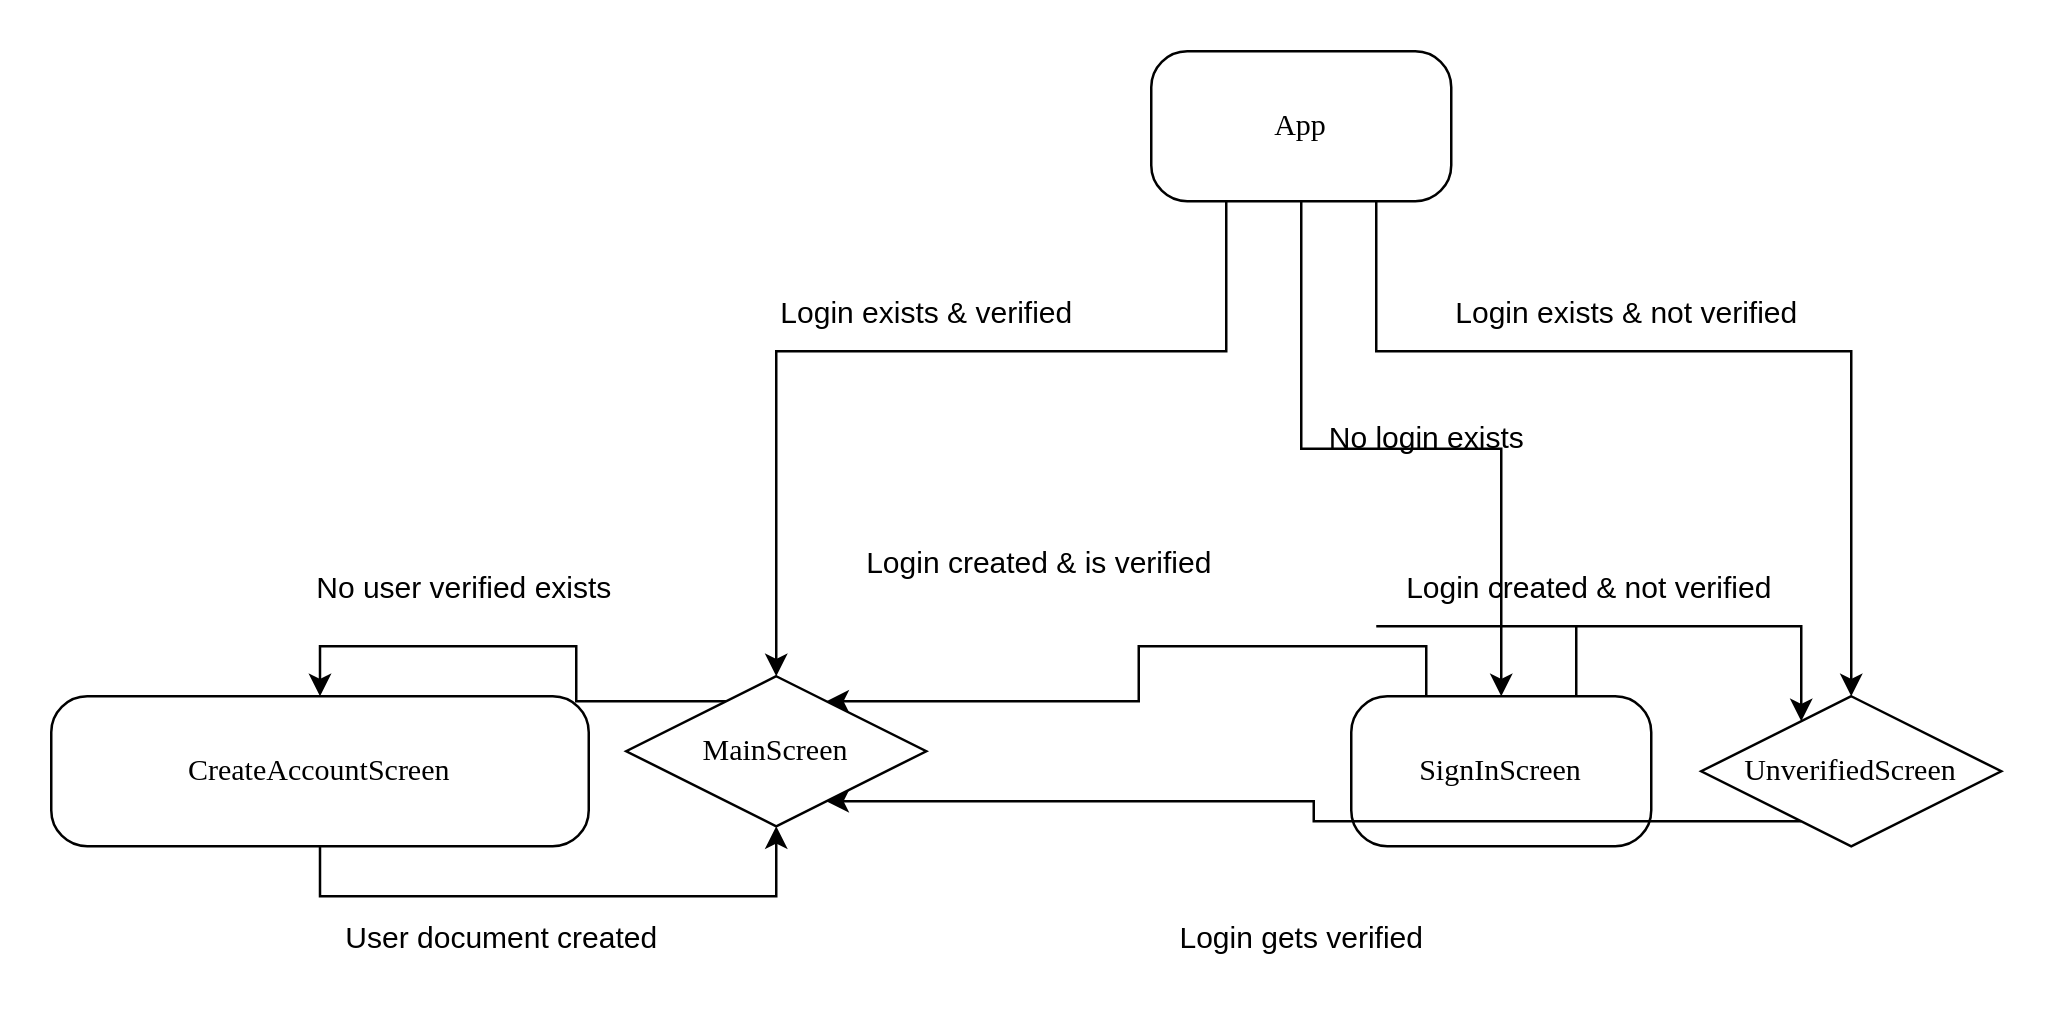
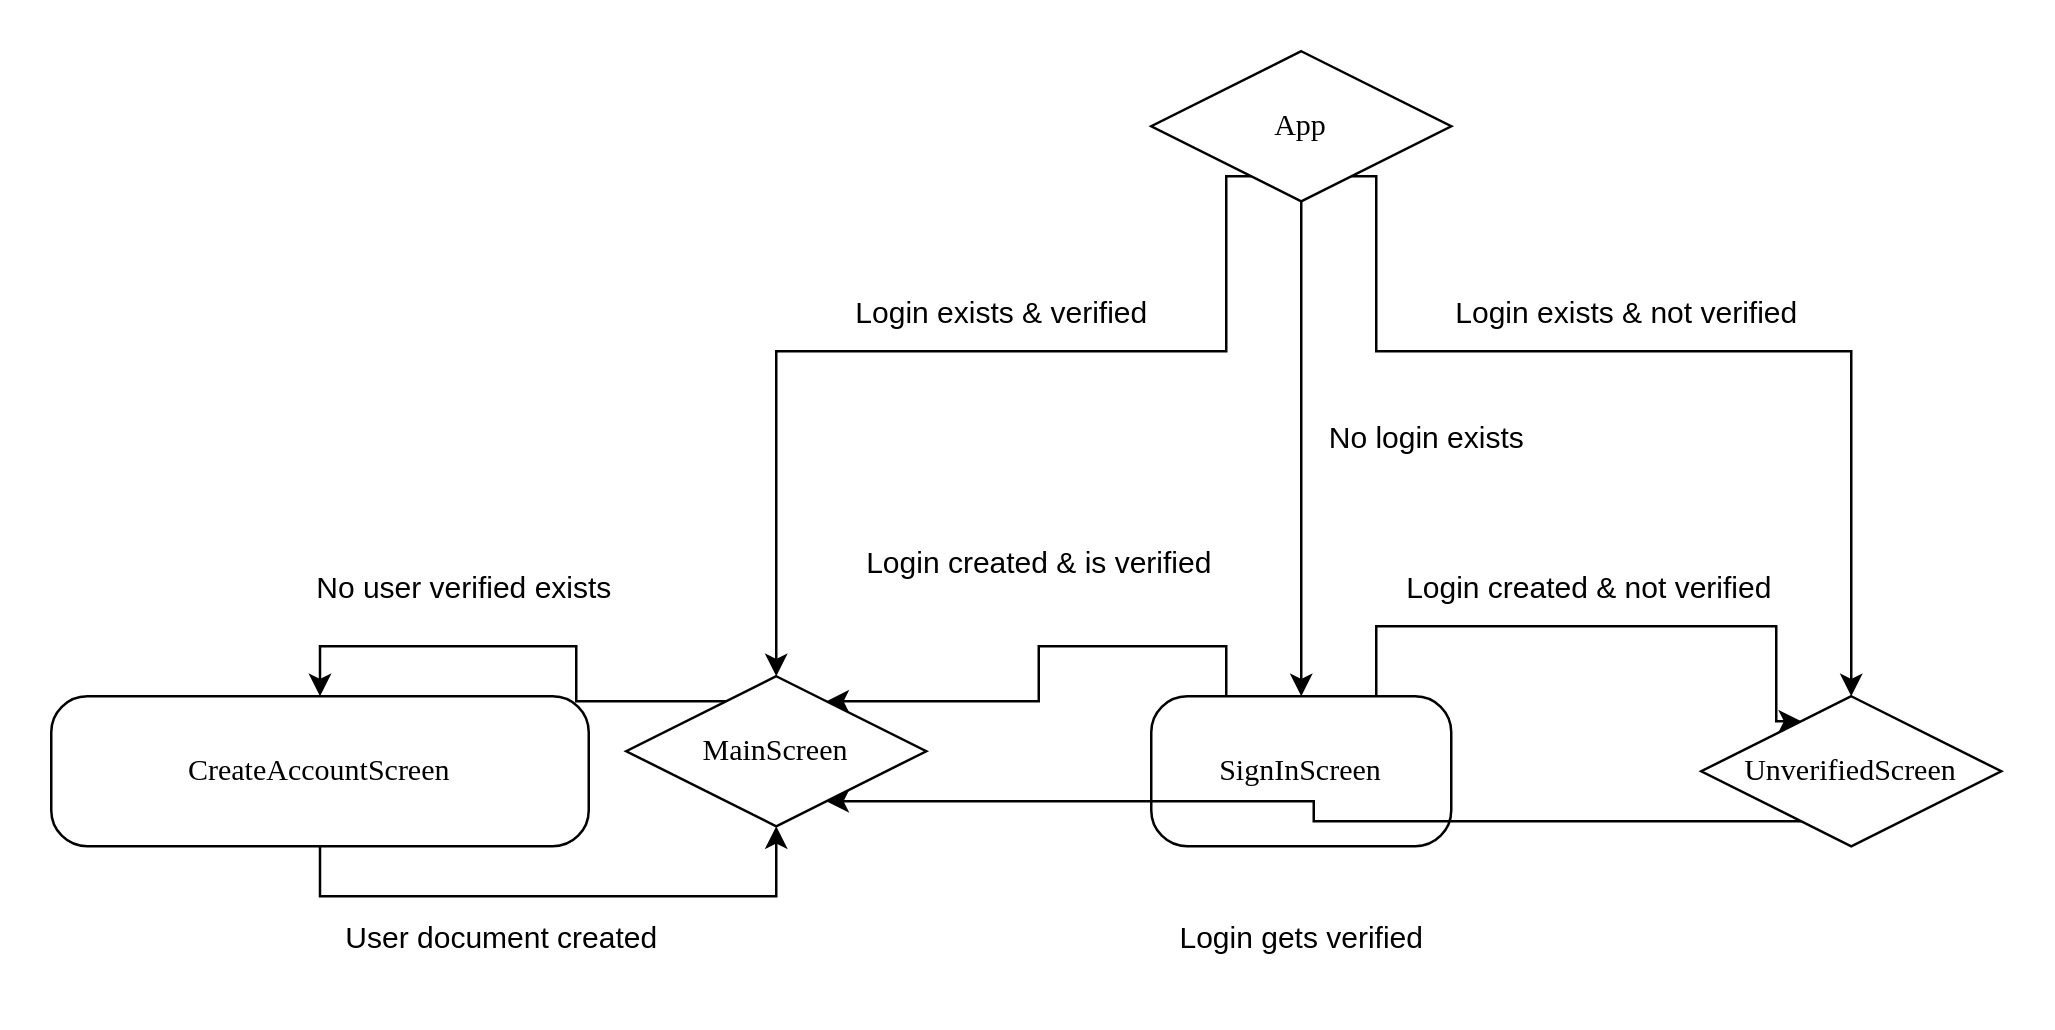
  <mxCell id="0" />
  <mxCell id="1" parent="0" />
  <mxCell id="2" style="edgeStyle=orthogonalEdgeStyle;rounded=0;orthogonalLoop=1;jettySize=auto;html=1;exitX=0.75;exitY=0;exitDx=0;exitDy=0;entryX=0.25;entryY=0;entryDx=0;entryDy=0;" parent="1" source="4" target="12" edge="1"><mxGeometry relative="1" as="geometry"><Array as="points"><mxPoint x="550" y="250" /><mxPoint x="710" y="250" /></Array></mxGeometry></mxCell>
  <mxCell id="3" style="edgeStyle=orthogonalEdgeStyle;rounded=0;orthogonalLoop=1;jettySize=auto;html=1;exitX=0.25;exitY=0;exitDx=0;exitDy=0;entryX=0.75;entryY=0;entryDx=0;entryDy=0;" parent="1" source="4" target="10" edge="1"><mxGeometry relative="1" as="geometry" /></mxCell>
- <mxCell id="4" value="SignInScreen" style="rounded=1;whiteSpace=wrap;html=1;arcSize=24;fillColor=#FFFFFF;strokeColor=default;shadow=0;comic=0;labelBackgroundColor=none;fontFamily=Verdana;fontSize=12;fontColor=#000000;align=center;" parent="1" vertex="1"><mxGeometry x="540" y="278" width="120" height="60" as="geometry" /></mxCell>
+ <mxCell id="4" value="SignInScreen" style="rounded=1;whiteSpace=wrap;html=1;arcSize=24;fillColor=#FFFFFF;strokeColor=default;shadow=0;comic=0;labelBackgroundColor=none;fontFamily=Verdana;fontSize=12;fontColor=#000000;align=center;" parent="1" vertex="1"><mxGeometry x="460" y="278" width="120" height="60" as="geometry" /></mxCell>
  <mxCell id="5" style="edgeStyle=orthogonalEdgeStyle;rounded=0;orthogonalLoop=1;jettySize=auto;html=1;exitX=0.25;exitY=1;exitDx=0;exitDy=0;entryX=0.5;entryY=0;entryDx=0;entryDy=0;" parent="1" source="8" target="10" edge="1"><mxGeometry relative="1" as="geometry"><Array as="points"><mxPoint x="490" y="140" /><mxPoint x="310" y="140" /></Array></mxGeometry></mxCell>
  <mxCell id="6" style="edgeStyle=orthogonalEdgeStyle;rounded=0;orthogonalLoop=1;jettySize=auto;html=1;exitX=0.5;exitY=1;exitDx=0;exitDy=0;entryX=0.5;entryY=0;entryDx=0;entryDy=0;" parent="1" source="8" target="4" edge="1"><mxGeometry relative="1" as="geometry" /></mxCell>
  <mxCell id="7" style="edgeStyle=orthogonalEdgeStyle;rounded=0;orthogonalLoop=1;jettySize=auto;html=1;exitX=0.75;exitY=1;exitDx=0;exitDy=0;entryX=0.5;entryY=0;entryDx=0;entryDy=0;" parent="1" source="8" target="12" edge="1"><mxGeometry relative="1" as="geometry"><Array as="points"><mxPoint x="550" y="140" /><mxPoint x="740" y="140" /></Array></mxGeometry></mxCell>
- <mxCell id="8" value="App" style="rounded=1;whiteSpace=wrap;html=1;arcSize=24;fillColor=#FFFFFF;strokeColor=default;shadow=0;comic=0;labelBackgroundColor=none;fontFamily=Verdana;fontSize=12;fontColor=#000000;align=center;" parent="1" vertex="1"><mxGeometry x="460" y="20" width="120" height="60" as="geometry" /></mxCell>
+ <mxCell id="8" value="App" style="rhombus;whiteSpace=wrap;html=1;arcSize=24;fillColor=#FFFFFF;strokeColor=default;shadow=0;comic=0;labelBackgroundColor=none;fontFamily=Verdana;fontSize=12;fontColor=#000000;align=center;" parent="1" vertex="1"><mxGeometry x="460" y="20" width="120" height="60" as="geometry" /></mxCell>
  <mxCell id="9" style="edgeStyle=orthogonalEdgeStyle;rounded=0;orthogonalLoop=1;jettySize=auto;html=1;exitX=0.25;exitY=0;exitDx=0;exitDy=0;entryX=0.5;entryY=0;entryDx=0;entryDy=0;" parent="1" source="10" target="14" edge="1"><mxGeometry relative="1" as="geometry" /></mxCell>
  <mxCell id="10" value="MainScreen" style="rhombus;whiteSpace=wrap;html=1;arcSize=24;fillColor=#FFFFFF;strokeColor=default;shadow=0;comic=0;labelBackgroundColor=none;fontFamily=Verdana;fontSize=12;fontColor=#000000;align=center;" parent="1" vertex="1"><mxGeometry x="250" y="270" width="120" height="60" as="geometry" /></mxCell>
  <mxCell id="11" style="edgeStyle=orthogonalEdgeStyle;rounded=0;orthogonalLoop=1;jettySize=auto;html=1;exitX=0.25;exitY=1;exitDx=0;exitDy=0;entryX=0.75;entryY=1;entryDx=0;entryDy=0;" parent="1" source="12" target="10" edge="1"><mxGeometry relative="1" as="geometry" /></mxCell>
  <mxCell id="12" value="UnverifiedScreen" style="rhombus;whiteSpace=wrap;html=1;arcSize=24;fillColor=#FFFFFF;strokeColor=default;shadow=0;comic=0;labelBackgroundColor=none;fontFamily=Verdana;fontSize=12;fontColor=#000000;align=center;" parent="1" vertex="1"><mxGeometry x="680" y="278" width="120" height="60" as="geometry" /></mxCell>
  <mxCell id="13" style="edgeStyle=orthogonalEdgeStyle;rounded=0;orthogonalLoop=1;jettySize=auto;html=1;exitX=0.5;exitY=1;exitDx=0;exitDy=0;entryX=0.5;entryY=1;entryDx=0;entryDy=0;" parent="1" source="14" target="10" edge="1"><mxGeometry relative="1" as="geometry" /></mxCell>
  <mxCell id="14" value="CreateAccountScreen" style="rounded=1;whiteSpace=wrap;html=1;arcSize=24;fillColor=#FFFFFF;strokeColor=default;shadow=0;comic=0;labelBackgroundColor=none;fontFamily=Verdana;fontSize=12;fontColor=#000000;align=center;" parent="1" vertex="1"><mxGeometry x="20" y="278" width="215" height="60" as="geometry" /></mxCell>
  <mxCell id="15" value="Login exists &amp;amp; not verified" style="text;html=1;align=center;verticalAlign=middle;resizable=0;points=[];autosize=1;strokeColor=none;fillColor=none;" parent="1" vertex="1"><mxGeometry x="570" y="110" width="160" height="30" as="geometry" /></mxCell>
  <mxCell id="16" value="&lt;div&gt;Login gets verified&lt;/div&gt;" style="text;html=1;align=center;verticalAlign=middle;resizable=0;points=[];autosize=1;strokeColor=none;fillColor=none;" parent="1" vertex="1"><mxGeometry x="460" y="360" width="120" height="30" as="geometry" /></mxCell>
  <mxCell id="17" value="No user verified exists" style="text;html=1;align=center;verticalAlign=middle;resizable=0;points=[];autosize=1;strokeColor=none;fillColor=none;" parent="1" vertex="1"><mxGeometry x="105" y="220" width="160" height="30" as="geometry" /></mxCell>
  <mxCell id="18" value="User document created" style="text;html=1;align=center;verticalAlign=middle;resizable=0;points=[];autosize=1;strokeColor=none;fillColor=none;" parent="1" vertex="1"><mxGeometry x="125" y="360" width="150" height="30" as="geometry" /></mxCell>
- <mxCell id="19" value="Login exists &amp;amp; verified" style="text;html=1;align=center;verticalAlign=middle;resizable=0;points=[];autosize=1;strokeColor=none;fillColor=none;" parent="1" vertex="1"><mxGeometry x="300" y="110" width="140" height="30" as="geometry" /></mxCell>
+ <mxCell id="19" value="Login exists &amp;amp; verified" style="text;html=1;align=center;verticalAlign=middle;resizable=0;points=[];autosize=1;strokeColor=none;fillColor=none;" parent="1" vertex="1"><mxGeometry x="330" y="110" width="140" height="30" as="geometry" /></mxCell>
  <mxCell id="20" value="Login created &amp;amp; not verified" style="text;html=1;align=center;verticalAlign=middle;resizable=0;points=[];autosize=1;strokeColor=none;fillColor=none;" parent="1" vertex="1"><mxGeometry x="550" y="220" width="170" height="30" as="geometry" /></mxCell>
  <mxCell id="21" value="Login created &amp;amp; is verified" style="text;html=1;align=center;verticalAlign=middle;resizable=0;points=[];autosize=1;strokeColor=none;fillColor=none;" parent="1" vertex="1"><mxGeometry x="335" y="210" width="160" height="30" as="geometry" /></mxCell>
  <mxCell id="22" value="No login exists" style="text;html=1;align=center;verticalAlign=middle;resizable=0;points=[];autosize=1;strokeColor=none;fillColor=none;" parent="1" vertex="1"><mxGeometry x="520" y="160" width="100" height="30" as="geometry" /></mxCell>
